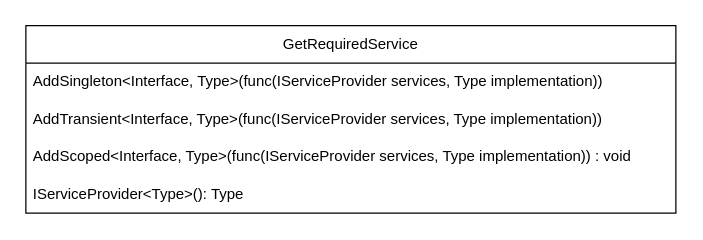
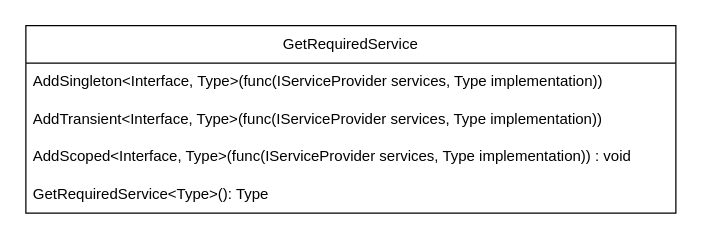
  <mxCell id="0" />
  <mxCell id="1" parent="0" />
  <mxCell id="2" value="GetRequiredService" style="swimlane;fontStyle=0;childLayout=stackLayout;horizontal=1;startSize=30;horizontalStack=0;resizeParent=1;resizeParentMax=0;resizeLast=0;collapsible=1;marginBottom=0;whiteSpace=wrap;html=1;" parent="1" vertex="1"><mxGeometry x="20" y="20" width="520" height="150" as="geometry" /></mxCell>
  <mxCell id="3" value="AddSingleton&amp;lt;Interface, Type&amp;gt;(func(IServiceProvider services, Type implementation))" style="text;strokeColor=none;fillColor=none;align=left;verticalAlign=middle;spacingLeft=4;spacingRight=4;overflow=hidden;points=[[0,0.5],[1,0.5]];portConstraint=eastwest;rotatable=0;whiteSpace=wrap;html=1;" parent="2" vertex="1"><mxGeometry y="30" width="520" height="30" as="geometry" /></mxCell>
  <mxCell id="4" value="AddTransient&amp;lt;Interface, Type&amp;gt;(func(IServiceProvider services, Type implementation))" style="text;strokeColor=none;fillColor=none;align=left;verticalAlign=middle;spacingLeft=4;spacingRight=4;overflow=hidden;points=[[0,0.5],[1,0.5]];portConstraint=eastwest;rotatable=0;whiteSpace=wrap;html=1;" parent="2" vertex="1"><mxGeometry y="60" width="520" height="30" as="geometry" /></mxCell>
  <mxCell id="5" value="AddScoped&amp;lt;Interface, Type&amp;gt;(func(IServiceProvider services, Type implementation)) : void" style="text;strokeColor=none;fillColor=none;align=left;verticalAlign=middle;spacingLeft=4;spacingRight=4;overflow=hidden;points=[[0,0.5],[1,0.5]];portConstraint=eastwest;rotatable=0;whiteSpace=wrap;html=1;" parent="2" vertex="1"><mxGeometry y="90" width="520" height="30" as="geometry" /></mxCell>
- <mxCell id="6" value="IServiceProvider&amp;lt;Type&amp;gt;(): Type" style="text;strokeColor=none;fillColor=none;align=left;verticalAlign=middle;spacingLeft=4;spacingRight=4;overflow=hidden;points=[[0,0.5],[1,0.5]];portConstraint=eastwest;rotatable=0;whiteSpace=wrap;html=1;" vertex="1" parent="2"><mxGeometry y="120" width="520" height="30" as="geometry" /></mxCell>
+ <mxCell id="6" value="GetRequiredService&amp;lt;Type&amp;gt;(): Type" style="text;strokeColor=none;fillColor=none;align=left;verticalAlign=middle;spacingLeft=4;spacingRight=4;overflow=hidden;points=[[0,0.5],[1,0.5]];portConstraint=eastwest;rotatable=0;whiteSpace=wrap;html=1;" vertex="1" parent="2"><mxGeometry y="120" width="520" height="30" as="geometry" /></mxCell>
